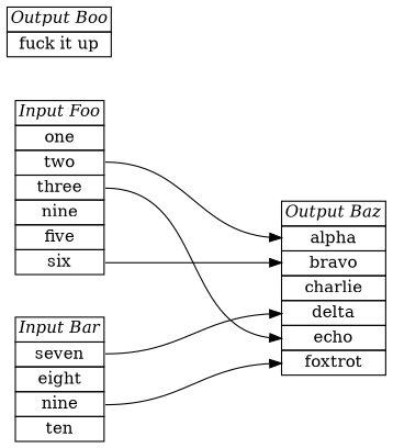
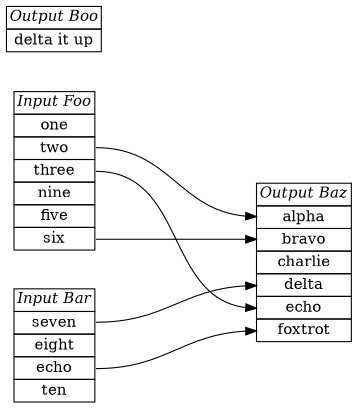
  digraph {
    nodesep=0.5
    rankdir=LR
    ranksep=2
    node [shape=plain]
    n1 [label=< <table border="0" cellborder="1" cellspacing="0">   <tr><td><i>Input Foo</i></td></tr>   <tr><td port="1">one</td></tr>   <tr><td port="2">two</td></tr>   <tr><td port="3">three</td></tr>   <tr><td port="4">nine</td></tr>   <tr><td port="5">five</td></tr>   <tr><td port="6">six</td></tr> </table>>]
    n2 [label=< <table border="0" cellborder="1" cellspacing="0">   <tr><td><i>Output Baz</i></td></tr>   <tr><td port="a">alpha</td></tr>   <tr><td port="b">bravo</td></tr>   <tr><td port="c">charlie</td></tr>   <tr><td port="d">delta</td></tr>   <tr><td port="e">echo</td></tr>   <tr><td port="f">foxtrot</td></tr> </table>>]
-   n3 [label=< <table border="0" cellborder="1" cellspacing="0">   <tr><td><i>Input Bar</i></td></tr>   <tr><td port="7">seven</td></tr>   <tr><td port="8">eight</td></tr>   <tr><td port="9">nine</td></tr>   <tr><td port="10">ten</td></tr> </table>>]
-   n4 [label=< <table border="0" cellborder="1" cellspacing="0">   <tr><td><i>Output Boo</i></td></tr>   <tr><td>fuck it up</td></tr> </table>>]
+   n3 [label=< <table border="0" cellborder="1" cellspacing="0">   <tr><td><i>Input Bar</i></td></tr>   <tr><td port="7">seven</td></tr>   <tr><td port="8">eight</td></tr>   <tr><td port="9">echo</td></tr>   <tr><td port="10">ten</td></tr> </table>>]
+   n4 [label=< <table border="0" cellborder="1" cellspacing="0">   <tr><td><i>Output Boo</i></td></tr>   <tr><td>delta it up</td></tr> </table>>]
    n1 -> n2 [headport=a tailport=2]
    n1 -> n2 [headport=e tailport=3]
    n1 -> n2 [headport=b tailport=6]
    n3 -> n2 [headport=d tailport=7]
    n3 -> n2 [headport=f tailport=9]
  }
